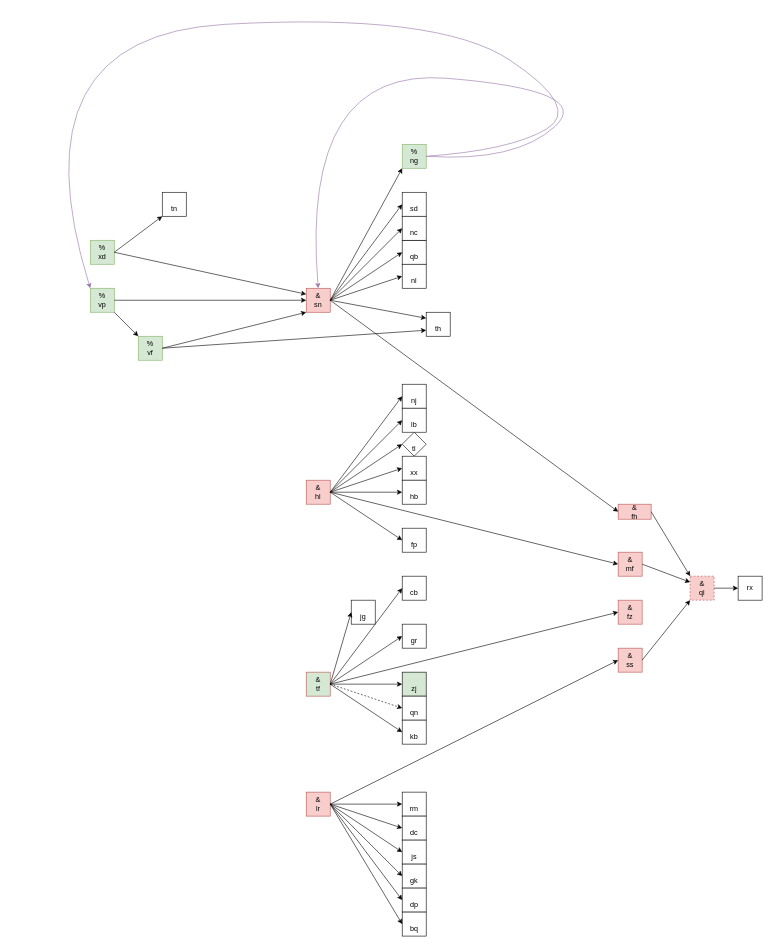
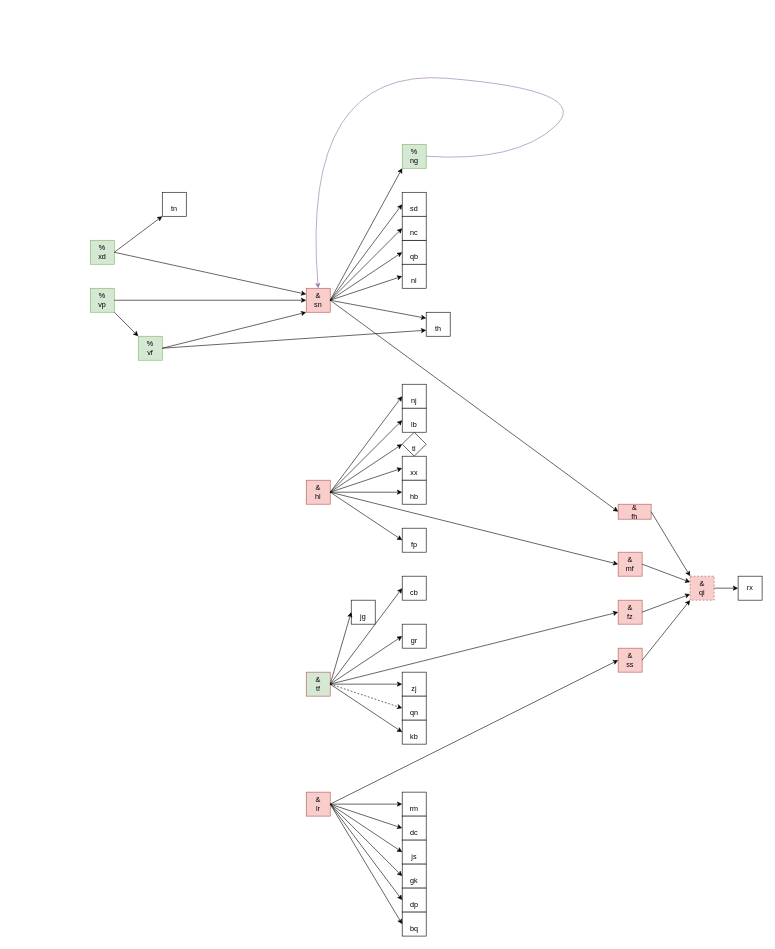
  <mxCell id="0" />
  <mxCell id="1" parent="0" />
  <mxCell id="2" value="rx" style="rounded=0;whiteSpace=wrap;html=1;" parent="1" vertex="1"><mxGeometry x="1230" width="40" height="40" as="geometry" y="960" /></mxCell>
  <mxCell id="3" value="&amp;amp;&lt;br&gt;ql" style="rounded=0;whiteSpace=wrap;html=1;fillColor=#f8cecc;strokeColor=#b85450;dashed=1;" parent="1" vertex="1"><mxGeometry x="1150" width="40" height="40" as="geometry" y="960" /></mxCell>
  <mxCell id="4" value="" style="endArrow=classic;html=1;rounded=0;exitX=1;exitY=0.5;exitDx=0;exitDy=0;entryX=0;entryY=0.5;entryDx=0;entryDy=0;" parent="1" source="3" target="2" edge="1"><mxGeometry width="50" height="50" relative="1" as="geometry"><mxPoint x="1030" y="1140" as="sourcePoint" /><mxPoint x="1080" y="1090" as="targetPoint" /></mxGeometry></mxCell>
  <mxCell id="5" value="&amp;amp;&lt;br&gt;fh" style="rounded=0;whiteSpace=wrap;html=1;fillColor=#f8cecc;strokeColor=#b85450;" parent="1" vertex="1"><mxGeometry x="1030" y="840" width="55" height="25" as="geometry" /></mxCell>
  <mxCell id="6" value="&amp;amp;&lt;br&gt;mf" style="rounded=0;whiteSpace=wrap;html=1;fillColor=#f8cecc;strokeColor=#b85450;" parent="1" vertex="1"><mxGeometry x="1030" y="920" width="40" height="40" as="geometry" /></mxCell>
  <mxCell id="7" value="&amp;amp;&lt;br&gt;fz" style="rounded=0;whiteSpace=wrap;html=1;fillColor=#f8cecc;strokeColor=#b85450;" parent="1" vertex="1"><mxGeometry x="1030" y="1000" width="40" height="40" as="geometry" /></mxCell>
  <mxCell id="8" value="&amp;amp;&lt;br&gt;ss" style="rounded=0;whiteSpace=wrap;html=1;fillColor=#f8cecc;strokeColor=#b85450;" parent="1" vertex="1"><mxGeometry x="1030" y="1080" width="40" height="40" as="geometry" /></mxCell>
  <mxCell id="9" value="" style="endArrow=classic;html=1;rounded=0;exitX=1;exitY=0.5;exitDx=0;exitDy=0;entryX=0;entryY=0;entryDx=0;entryDy=0;" parent="1" source="5" target="3" edge="1"><mxGeometry width="50" height="50" relative="1" as="geometry"><mxPoint x="1030" y="1040" as="sourcePoint" /><mxPoint x="1150" y="940" as="targetPoint" /></mxGeometry></mxCell>
  <mxCell id="10" value="" style="endArrow=classic;html=1;rounded=0;exitX=1;exitY=0.5;exitDx=0;exitDy=0;entryX=0;entryY=0.25;entryDx=0;entryDy=0;" parent="1" source="6" target="3" edge="1"><mxGeometry width="50" height="50" relative="1" as="geometry"><mxPoint x="1030" y="1040" as="sourcePoint" /><mxPoint x="1080" y="990" as="targetPoint" /></mxGeometry></mxCell>
+ <mxCell id="11" value="" style="endArrow=classic;html=1;rounded=0;entryX=0;entryY=0.75;entryDx=0;entryDy=0;exitX=1;exitY=0.5;exitDx=0;exitDy=0;" parent="1" source="7" target="3" edge="1"><mxGeometry width="50" height="50" relative="1" as="geometry"><mxPoint x="1150" y="1040" as="sourcePoint" /><mxPoint x="1080" y="990" as="targetPoint" /></mxGeometry></mxCell>
  <mxCell id="12" value="" style="endArrow=classic;html=1;rounded=0;exitX=1;exitY=0.5;exitDx=0;exitDy=0;entryX=0;entryY=1;entryDx=0;entryDy=0;" parent="1" source="8" target="3" edge="1"><mxGeometry width="50" height="50" relative="1" as="geometry"><mxPoint x="1030" y="1040" as="sourcePoint" /><mxPoint x="1150" y="980" as="targetPoint" /></mxGeometry></mxCell>
  <mxCell id="13" value="&amp;amp;&lt;br&gt;sn" style="rounded=0;whiteSpace=wrap;html=1;fillColor=#f8cecc;strokeColor=#b85450;" parent="1" vertex="1"><mxGeometry x="510" y="480" width="40" height="40" as="geometry" /></mxCell>
  <mxCell id="14" value="&lt;br&gt;sd" style="rounded=0;whiteSpace=wrap;html=1;" parent="1" vertex="1"><mxGeometry x="670" y="320" width="40" height="40" as="geometry" /></mxCell>
  <mxCell id="15" value="" style="endArrow=classic;html=1;rounded=0;exitX=1;exitY=0.5;exitDx=0;exitDy=0;entryX=0;entryY=0.5;entryDx=0;entryDy=0;" parent="1" source="13" target="14" edge="1"><mxGeometry width="50" height="50" relative="1" as="geometry"><mxPoint x="710" y="690" as="sourcePoint" /><mxPoint x="760" y="640" as="targetPoint" /></mxGeometry></mxCell>
  <mxCell id="16" value="" style="endArrow=classic;html=1;rounded=0;entryX=0;entryY=0.5;entryDx=0;entryDy=0;exitX=1;exitY=0.5;exitDx=0;exitDy=0;" parent="1" source="13" target="5" edge="1"><mxGeometry width="50" height="50" relative="1" as="geometry"><mxPoint x="790" y="660" as="sourcePoint" /><mxPoint x="880" y="590" as="targetPoint" /></mxGeometry></mxCell>
  <mxCell id="17" value="&lt;br&gt;th" style="rounded=0;whiteSpace=wrap;html=1;" parent="1" vertex="1"><mxGeometry x="710" y="520" width="40" height="40" as="geometry" /></mxCell>
  <mxCell id="18" value="" style="endArrow=classic;html=1;rounded=0;exitX=1;exitY=0.5;exitDx=0;exitDy=0;entryX=0;entryY=0.25;entryDx=0;entryDy=0;" parent="1" source="13" target="17" edge="1"><mxGeometry width="50" height="50" relative="1" as="geometry"><mxPoint x="560" y="510" as="sourcePoint" /><mxPoint x="640" y="430" as="targetPoint" /></mxGeometry></mxCell>
  <mxCell id="19" value="&lt;br&gt;qb" style="rounded=0;whiteSpace=wrap;html=1;" parent="1" vertex="1"><mxGeometry x="670" y="400" width="40" height="40" as="geometry" /></mxCell>
  <mxCell id="20" value="" style="endArrow=classic;html=1;rounded=0;exitX=1;exitY=0.5;exitDx=0;exitDy=0;entryX=0;entryY=0.5;entryDx=0;entryDy=0;" parent="1" source="13" target="19" edge="1"><mxGeometry width="50" height="50" relative="1" as="geometry"><mxPoint x="560" y="510" as="sourcePoint" /><mxPoint x="640" y="470" as="targetPoint" /></mxGeometry></mxCell>
  <mxCell id="21" value="&lt;br&gt;nl" style="rounded=0;whiteSpace=wrap;html=1;" parent="1" vertex="1"><mxGeometry x="670" y="440" width="40" height="40" as="geometry" /></mxCell>
  <mxCell id="22" value="" style="endArrow=classic;html=1;rounded=0;exitX=1;exitY=0.5;exitDx=0;exitDy=0;entryX=0;entryY=0.5;entryDx=0;entryDy=0;" parent="1" source="13" target="21" edge="1"><mxGeometry width="50" height="50" relative="1" as="geometry"><mxPoint x="560" y="510" as="sourcePoint" /><mxPoint x="680" y="470" as="targetPoint" /></mxGeometry></mxCell>
  <mxCell id="23" value="%&lt;br&gt;ng" style="rounded=0;whiteSpace=wrap;html=1;fillColor=#d5e8d4;strokeColor=#82b366;" parent="1" vertex="1"><mxGeometry x="670" y="240" width="40" height="40" as="geometry" /></mxCell>
  <mxCell id="24" value="" style="endArrow=classic;html=1;rounded=0;exitX=1;exitY=0.5;exitDx=0;exitDy=0;entryX=0;entryY=1;entryDx=0;entryDy=0;" parent="1" source="13" target="23" edge="1"><mxGeometry width="50" height="50" relative="1" as="geometry"><mxPoint x="560" y="510" as="sourcePoint" /><mxPoint x="680" y="510" as="targetPoint" /></mxGeometry></mxCell>
  <mxCell id="25" value="&lt;br&gt;nc" style="rounded=0;whiteSpace=wrap;html=1;" parent="1" vertex="1"><mxGeometry x="670" y="360" width="40" height="40" as="geometry" /></mxCell>
  <mxCell id="26" value="" style="endArrow=classic;html=1;rounded=0;entryX=0;entryY=0.5;entryDx=0;entryDy=0;exitX=1;exitY=0.5;exitDx=0;exitDy=0;" parent="1" source="13" target="25" edge="1"><mxGeometry width="50" height="50" relative="1" as="geometry"><mxPoint x="600" y="520" as="sourcePoint" /><mxPoint x="680" y="510" as="targetPoint" /></mxGeometry></mxCell>
  <mxCell id="27" value="&amp;amp;&lt;br&gt;hl" style="rounded=0;whiteSpace=wrap;html=1;fillColor=#f8cecc;strokeColor=#b85450;" parent="1" vertex="1"><mxGeometry x="510" y="800" width="40" height="40" as="geometry" /></mxCell>
  <mxCell id="28" value="&lt;br&gt;nj" style="rounded=0;whiteSpace=wrap;html=1;" parent="1" vertex="1"><mxGeometry x="670" y="640" width="40" height="40" as="geometry" /></mxCell>
  <mxCell id="29" value="" style="endArrow=classic;html=1;rounded=0;exitX=1;exitY=0.5;exitDx=0;exitDy=0;entryX=0;entryY=0.5;entryDx=0;entryDy=0;" parent="1" source="27" target="28" edge="1"><mxGeometry width="50" height="50" relative="1" as="geometry"><mxPoint x="710" y="1010" as="sourcePoint" /><mxPoint x="760" as="targetPoint" y="960" /></mxGeometry></mxCell>
  <mxCell id="30" value="&lt;br&gt;lb" style="rounded=0;whiteSpace=wrap;html=1;" parent="1" vertex="1"><mxGeometry x="670" y="680" width="40" height="40" as="geometry" /></mxCell>
  <mxCell id="31" value="" style="endArrow=classic;html=1;rounded=0;exitX=1;exitY=0.5;exitDx=0;exitDy=0;entryX=0;entryY=0.5;entryDx=0;entryDy=0;" parent="1" source="27" target="30" edge="1"><mxGeometry width="50" height="50" relative="1" as="geometry"><mxPoint x="560" y="830" as="sourcePoint" /><mxPoint x="640" y="750" as="targetPoint" /></mxGeometry></mxCell>
  <mxCell id="32" value="&lt;br&gt;tl" style="rhombus;whiteSpace=wrap;html=1;" parent="1" vertex="1"><mxGeometry x="670" y="720" width="40" height="40" as="geometry" /></mxCell>
  <mxCell id="33" value="" style="endArrow=classic;html=1;rounded=0;exitX=1;exitY=0.5;exitDx=0;exitDy=0;entryX=0;entryY=0.5;entryDx=0;entryDy=0;" parent="1" source="27" target="32" edge="1"><mxGeometry width="50" height="50" relative="1" as="geometry"><mxPoint x="560" y="830" as="sourcePoint" /><mxPoint x="640" y="790" as="targetPoint" /></mxGeometry></mxCell>
  <mxCell id="34" value="&lt;br&gt;xx" style="rounded=0;whiteSpace=wrap;html=1;" parent="1" vertex="1"><mxGeometry x="670" y="760" width="40" height="40" as="geometry" /></mxCell>
  <mxCell id="35" value="" style="endArrow=classic;html=1;rounded=0;exitX=1;exitY=0.5;exitDx=0;exitDy=0;entryX=0;entryY=0.5;entryDx=0;entryDy=0;" parent="1" source="27" target="34" edge="1"><mxGeometry width="50" height="50" relative="1" as="geometry"><mxPoint x="560" y="830" as="sourcePoint" /><mxPoint x="680" y="790" as="targetPoint" /></mxGeometry></mxCell>
  <mxCell id="36" value="&lt;br&gt;hb" style="rounded=0;whiteSpace=wrap;html=1;" parent="1" vertex="1"><mxGeometry x="670" y="800" width="40" height="40" as="geometry" /></mxCell>
  <mxCell id="37" value="" style="endArrow=classic;html=1;rounded=0;exitX=1;exitY=0.5;exitDx=0;exitDy=0;entryX=0;entryY=0.5;entryDx=0;entryDy=0;" parent="1" source="27" target="36" edge="1"><mxGeometry width="50" height="50" relative="1" as="geometry"><mxPoint x="560" y="830" as="sourcePoint" /><mxPoint x="680" y="830" as="targetPoint" /></mxGeometry></mxCell>
  <mxCell id="38" value="&lt;br&gt;fp" style="rounded=0;whiteSpace=wrap;html=1;" parent="1" vertex="1"><mxGeometry x="670" y="880" width="40" height="40" as="geometry" /></mxCell>
  <mxCell id="39" value="" style="endArrow=classic;html=1;rounded=0;entryX=0;entryY=0.5;entryDx=0;entryDy=0;exitX=1;exitY=0.5;exitDx=0;exitDy=0;" parent="1" source="27" target="38" edge="1"><mxGeometry width="50" height="50" relative="1" as="geometry"><mxPoint x="600" y="840" as="sourcePoint" /><mxPoint x="680" y="830" as="targetPoint" /></mxGeometry></mxCell>
  <mxCell id="40" value="" style="endArrow=classic;html=1;rounded=0;exitX=1;exitY=0.5;exitDx=0;exitDy=0;entryX=0;entryY=0.5;entryDx=0;entryDy=0;" parent="1" source="27" target="6" edge="1"><mxGeometry width="50" height="50" relative="1" as="geometry"><mxPoint x="560" y="830" as="sourcePoint" /><mxPoint x="680" y="830" as="targetPoint" /></mxGeometry></mxCell>
  <mxCell id="41" value="&amp;amp;&lt;br&gt;tf" style="rounded=0;whiteSpace=wrap;html=1;fillColor=#d5e8d4;strokeColor=#b85450;" parent="1" vertex="1"><mxGeometry x="510" y="1120" width="40" height="40" as="geometry" /></mxCell>
  <mxCell id="42" value="&lt;br&gt;cb" style="rounded=0;whiteSpace=wrap;html=1;" parent="1" vertex="1"><mxGeometry x="670" width="40" height="40" as="geometry" y="960" /></mxCell>
  <mxCell id="43" value="" style="endArrow=classic;html=1;rounded=0;exitX=1;exitY=0.5;exitDx=0;exitDy=0;entryX=0;entryY=0.5;entryDx=0;entryDy=0;" parent="1" source="41" target="42" edge="1"><mxGeometry width="50" height="50" relative="1" as="geometry"><mxPoint x="710" y="1330" as="sourcePoint" /><mxPoint x="760" y="1280" as="targetPoint" /></mxGeometry></mxCell>
  <mxCell id="44" value="&lt;br&gt;jg" style="rounded=0;whiteSpace=wrap;html=1;" parent="1" vertex="1"><mxGeometry x="585" y="1000" width="40" height="40" as="geometry" /></mxCell>
  <mxCell id="45" value="" style="endArrow=classic;html=1;rounded=0;exitX=1;exitY=0.5;exitDx=0;exitDy=0;entryX=0;entryY=0.5;entryDx=0;entryDy=0;" parent="1" source="41" target="44" edge="1"><mxGeometry width="50" height="50" relative="1" as="geometry"><mxPoint x="560" y="1150" as="sourcePoint" /><mxPoint x="640" y="1070" as="targetPoint" /></mxGeometry></mxCell>
  <mxCell id="46" value="&lt;br&gt;gr" style="rounded=0;whiteSpace=wrap;html=1;" parent="1" vertex="1"><mxGeometry x="670" y="1040" width="40" height="40" as="geometry" /></mxCell>
  <mxCell id="47" value="" style="endArrow=classic;html=1;rounded=0;exitX=1;exitY=0.5;exitDx=0;exitDy=0;entryX=0;entryY=0.5;entryDx=0;entryDy=0;" parent="1" source="41" target="46" edge="1"><mxGeometry width="50" height="50" relative="1" as="geometry"><mxPoint x="560" y="1150" as="sourcePoint" /><mxPoint x="640" y="1110" as="targetPoint" /></mxGeometry></mxCell>
- <mxCell id="48" value="&lt;br&gt;zj" style="rounded=0;whiteSpace=wrap;html=1;fillColor=#d5e8d4;" parent="1" vertex="1"><mxGeometry x="670" y="1120" width="40" height="40" as="geometry" /></mxCell>
+ <mxCell id="48" value="&lt;br&gt;zj" style="rounded=0;whiteSpace=wrap;html=1;" parent="1" vertex="1"><mxGeometry x="670" y="1120" width="40" height="40" as="geometry" /></mxCell>
  <mxCell id="49" value="" style="endArrow=classic;html=1;rounded=0;exitX=1;exitY=0.5;exitDx=0;exitDy=0;entryX=0;entryY=0.5;entryDx=0;entryDy=0;" parent="1" source="41" target="48" edge="1"><mxGeometry width="50" height="50" relative="1" as="geometry"><mxPoint x="560" y="1150" as="sourcePoint" /><mxPoint x="680" y="1110" as="targetPoint" /></mxGeometry></mxCell>
  <mxCell id="50" value="&lt;br&gt;qn" style="rounded=0;whiteSpace=wrap;html=1;" parent="1" vertex="1"><mxGeometry x="670" y="1160" width="40" height="40" as="geometry" /></mxCell>
  <mxCell id="51" value="" style="endArrow=classic;html=1;rounded=0;exitX=1;exitY=0.5;exitDx=0;exitDy=0;entryX=0;entryY=0.5;entryDx=0;entryDy=0;dashed=1;" parent="1" source="41" target="50" edge="1"><mxGeometry width="50" height="50" relative="1" as="geometry"><mxPoint x="560" y="1150" as="sourcePoint" /><mxPoint x="680" y="1150" as="targetPoint" /></mxGeometry></mxCell>
  <mxCell id="52" value="&lt;br&gt;kb" style="rounded=0;whiteSpace=wrap;html=1;" parent="1" vertex="1"><mxGeometry x="670" y="1200" width="40" height="40" as="geometry" /></mxCell>
  <mxCell id="53" value="" style="endArrow=classic;html=1;rounded=0;entryX=0;entryY=0.5;entryDx=0;entryDy=0;exitX=1;exitY=0.5;exitDx=0;exitDy=0;" parent="1" source="41" target="52" edge="1"><mxGeometry width="50" height="50" relative="1" as="geometry"><mxPoint x="600" y="1160" as="sourcePoint" /><mxPoint x="680" y="1150" as="targetPoint" /></mxGeometry></mxCell>
  <mxCell id="54" value="" style="endArrow=classic;html=1;rounded=0;exitX=1;exitY=0.5;exitDx=0;exitDy=0;entryX=0;entryY=0.5;entryDx=0;entryDy=0;" parent="1" source="41" target="7" edge="1"><mxGeometry width="50" height="50" relative="1" as="geometry"><mxPoint x="560" y="1150" as="sourcePoint" /><mxPoint x="680" y="1070" as="targetPoint" /></mxGeometry></mxCell>
  <mxCell id="55" value="&amp;amp;&lt;br&gt;lr" style="rounded=0;whiteSpace=wrap;html=1;fillColor=#f8cecc;strokeColor=#b85450;" parent="1" vertex="1"><mxGeometry x="510" y="1320" width="40" height="40" as="geometry" /></mxCell>
  <mxCell id="56" value="&lt;br&gt;rm" style="rounded=0;whiteSpace=wrap;html=1;" parent="1" vertex="1"><mxGeometry x="670" y="1320" width="40" height="40" as="geometry" /></mxCell>
  <mxCell id="57" value="" style="endArrow=classic;html=1;rounded=0;exitX=1;exitY=0.5;exitDx=0;exitDy=0;entryX=0;entryY=0.5;entryDx=0;entryDy=0;" parent="1" source="55" target="56" edge="1"><mxGeometry width="50" height="50" relative="1" as="geometry"><mxPoint x="710" y="1530" as="sourcePoint" /><mxPoint x="760" y="1480" as="targetPoint" /></mxGeometry></mxCell>
  <mxCell id="58" value="&lt;br&gt;dc" style="rounded=0;whiteSpace=wrap;html=1;" parent="1" vertex="1"><mxGeometry x="670" y="1360" width="40" height="40" as="geometry" /></mxCell>
  <mxCell id="59" value="" style="endArrow=classic;html=1;rounded=0;exitX=1;exitY=0.5;exitDx=0;exitDy=0;entryX=0;entryY=0.5;entryDx=0;entryDy=0;" parent="1" source="55" target="58" edge="1"><mxGeometry width="50" height="50" relative="1" as="geometry"><mxPoint x="560" y="1350" as="sourcePoint" /><mxPoint x="640" y="1270" as="targetPoint" /></mxGeometry></mxCell>
  <mxCell id="60" value="&lt;br&gt;js" style="rounded=0;whiteSpace=wrap;html=1;" parent="1" vertex="1"><mxGeometry x="670" y="1400" width="40" height="40" as="geometry" /></mxCell>
  <mxCell id="61" value="" style="endArrow=classic;html=1;rounded=0;exitX=1;exitY=0.5;exitDx=0;exitDy=0;entryX=0;entryY=0.5;entryDx=0;entryDy=0;" parent="1" source="55" target="60" edge="1"><mxGeometry width="50" height="50" relative="1" as="geometry"><mxPoint x="560" y="1350" as="sourcePoint" /><mxPoint x="640" y="1310" as="targetPoint" /></mxGeometry></mxCell>
  <mxCell id="62" value="&lt;br&gt;gk" style="rounded=0;whiteSpace=wrap;html=1;" parent="1" vertex="1"><mxGeometry x="670" y="1440" width="40" height="40" as="geometry" /></mxCell>
  <mxCell id="63" value="" style="endArrow=classic;html=1;rounded=0;exitX=1;exitY=0.5;exitDx=0;exitDy=0;entryX=0;entryY=0.5;entryDx=0;entryDy=0;" parent="1" source="55" target="62" edge="1"><mxGeometry width="50" height="50" relative="1" as="geometry"><mxPoint x="560" y="1350" as="sourcePoint" /><mxPoint x="680" y="1310" as="targetPoint" /></mxGeometry></mxCell>
  <mxCell id="64" value="&lt;br&gt;dp" style="rounded=0;whiteSpace=wrap;html=1;" parent="1" vertex="1"><mxGeometry x="670" y="1480" width="40" height="40" as="geometry" /></mxCell>
  <mxCell id="65" value="" style="endArrow=classic;html=1;rounded=0;exitX=1;exitY=0.5;exitDx=0;exitDy=0;entryX=0;entryY=0.5;entryDx=0;entryDy=0;" parent="1" source="55" target="64" edge="1"><mxGeometry width="50" height="50" relative="1" as="geometry"><mxPoint x="560" y="1350" as="sourcePoint" /><mxPoint x="680" y="1350" as="targetPoint" /></mxGeometry></mxCell>
  <mxCell id="66" value="&lt;br&gt;bq" style="rounded=0;whiteSpace=wrap;html=1;" parent="1" vertex="1"><mxGeometry x="670" y="1520" width="40" height="40" as="geometry" /></mxCell>
  <mxCell id="67" value="" style="endArrow=classic;html=1;rounded=0;entryX=0;entryY=0.5;entryDx=0;entryDy=0;exitX=1;exitY=0.5;exitDx=0;exitDy=0;" parent="1" source="55" target="66" edge="1"><mxGeometry width="50" height="50" relative="1" as="geometry"><mxPoint x="600" y="1360" as="sourcePoint" /><mxPoint x="680" y="1350" as="targetPoint" /></mxGeometry></mxCell>
  <mxCell id="68" value="" style="endArrow=classic;html=1;rounded=0;exitX=1;exitY=0.5;exitDx=0;exitDy=0;entryX=0;entryY=0.5;entryDx=0;entryDy=0;" parent="1" source="55" target="8" edge="1"><mxGeometry width="50" height="50" relative="1" as="geometry"><mxPoint x="550" y="1390" as="sourcePoint" /><mxPoint x="670" y="1310" as="targetPoint" /></mxGeometry></mxCell>
  <mxCell id="69" value="%&lt;br&gt;vp" style="rounded=0;whiteSpace=wrap;html=1;fillColor=#d5e8d4;strokeColor=#82b366;" parent="1" vertex="1"><mxGeometry x="150" y="480" width="40" height="40" as="geometry" /></mxCell>
  <mxCell id="70" value="" style="endArrow=classic;html=1;rounded=0;exitX=1;exitY=0.5;exitDx=0;exitDy=0;entryX=0;entryY=0.5;entryDx=0;entryDy=0;" parent="1" source="69" target="13" edge="1"><mxGeometry width="50" height="50" relative="1" as="geometry"><mxPoint x="400" y="570" as="sourcePoint" /><mxPoint x="520" y="530" as="targetPoint" /></mxGeometry></mxCell>
  <mxCell id="71" value="" style="endArrow=classic;html=1;rounded=0;exitX=1;exitY=1;exitDx=0;exitDy=0;entryX=0;entryY=0;entryDx=0;entryDy=0;" parent="1" source="69" target="72" edge="1"><mxGeometry width="50" height="50" relative="1" as="geometry"><mxPoint x="200" y="510" as="sourcePoint" /><mxPoint x="190" y="450" as="targetPoint" /></mxGeometry></mxCell>
  <mxCell id="72" value="%&lt;br&gt;vf" style="rounded=0;whiteSpace=wrap;html=1;fillColor=#d5e8d4;strokeColor=#82b366;" parent="1" vertex="1"><mxGeometry x="230" y="560" width="40" height="40" as="geometry" /></mxCell>
  <mxCell id="73" value="" style="endArrow=classic;html=1;rounded=0;exitX=1;exitY=0.5;exitDx=0;exitDy=0;entryX=0;entryY=1;entryDx=0;entryDy=0;" parent="1" source="72" target="13" edge="1"><mxGeometry width="50" height="50" relative="1" as="geometry"><mxPoint x="300" y="530" as="sourcePoint" /><mxPoint x="340" y="570" as="targetPoint" /></mxGeometry></mxCell>
  <mxCell id="74" value="" style="endArrow=classic;html=1;rounded=0;entryX=0;entryY=0.75;entryDx=0;entryDy=0;" parent="1" target="17" edge="1"><mxGeometry width="50" height="50" relative="1" as="geometry"><mxPoint x="270" y="580" as="sourcePoint" /><mxPoint x="600" y="630" as="targetPoint" /></mxGeometry></mxCell>
  <mxCell id="75" value="%&lt;br&gt;xd" style="rounded=0;whiteSpace=wrap;html=1;fillColor=#d5e8d4;strokeColor=#82b366;" parent="1" vertex="1"><mxGeometry x="150" y="400" width="40" height="40" as="geometry" /></mxCell>
  <mxCell id="76" value="&lt;br&gt;tn" style="rounded=0;whiteSpace=wrap;html=1;" parent="1" vertex="1"><mxGeometry x="270" y="320" width="40" height="40" as="geometry" /></mxCell>
  <mxCell id="77" value="" style="endArrow=classic;html=1;rounded=0;exitX=1;exitY=0.5;exitDx=0;exitDy=0;entryX=0;entryY=0.25;entryDx=0;entryDy=0;" parent="1" source="75" target="13" edge="1"><mxGeometry width="50" height="50" relative="1" as="geometry"><mxPoint x="200" y="459.71" as="sourcePoint" /><mxPoint x="520" y="459.71" as="targetPoint" /></mxGeometry></mxCell>
  <mxCell id="78" value="" style="endArrow=classic;html=1;rounded=0;exitX=1;exitY=0.5;exitDx=0;exitDy=0;entryX=0;entryY=1;entryDx=0;entryDy=0;" parent="1" source="75" target="76" edge="1"><mxGeometry width="50" height="50" relative="1" as="geometry"><mxPoint x="220" y="376" as="sourcePoint" /><mxPoint x="540" y="446" as="targetPoint" /></mxGeometry></mxCell>
  <mxCell id="79" value="" style="endArrow=classic;html=1;exitX=1;exitY=0.5;exitDx=0;exitDy=0;entryX=0.5;entryY=0;entryDx=0;entryDy=0;curved=1;fillColor=#e1d5e7;strokeColor=#9673a6;" parent="1" source="23" target="13" edge="1"><mxGeometry width="50" height="50" relative="1" as="geometry"><mxPoint x="650" y="470" as="sourcePoint" /><mxPoint x="530" y="230" as="targetPoint" /><Array as="points"><mxPoint x="860" y="270" /><mxPoint x="990" y="150" /><mxPoint x="500" y="110" /></Array></mxGeometry></mxCell>
- <mxCell id="80" value="" style="endArrow=classic;html=1;exitX=1;exitY=0.5;exitDx=0;exitDy=0;entryX=0;entryY=0;entryDx=0;entryDy=0;curved=1;fillColor=#e1d5e7;strokeColor=#9673a6;" parent="1" source="23" target="69" edge="1"><mxGeometry width="50" height="50" relative="1" as="geometry"><mxPoint x="230" y="210" as="sourcePoint" /><mxPoint x="50" y="430" as="targetPoint" /><Array as="points"><mxPoint x="850" y="250" /><mxPoint x="970" y="180" /><mxPoint x="730" y="20" /><mxPoint x="20" y="60" /></Array></mxGeometry></mxCell>
